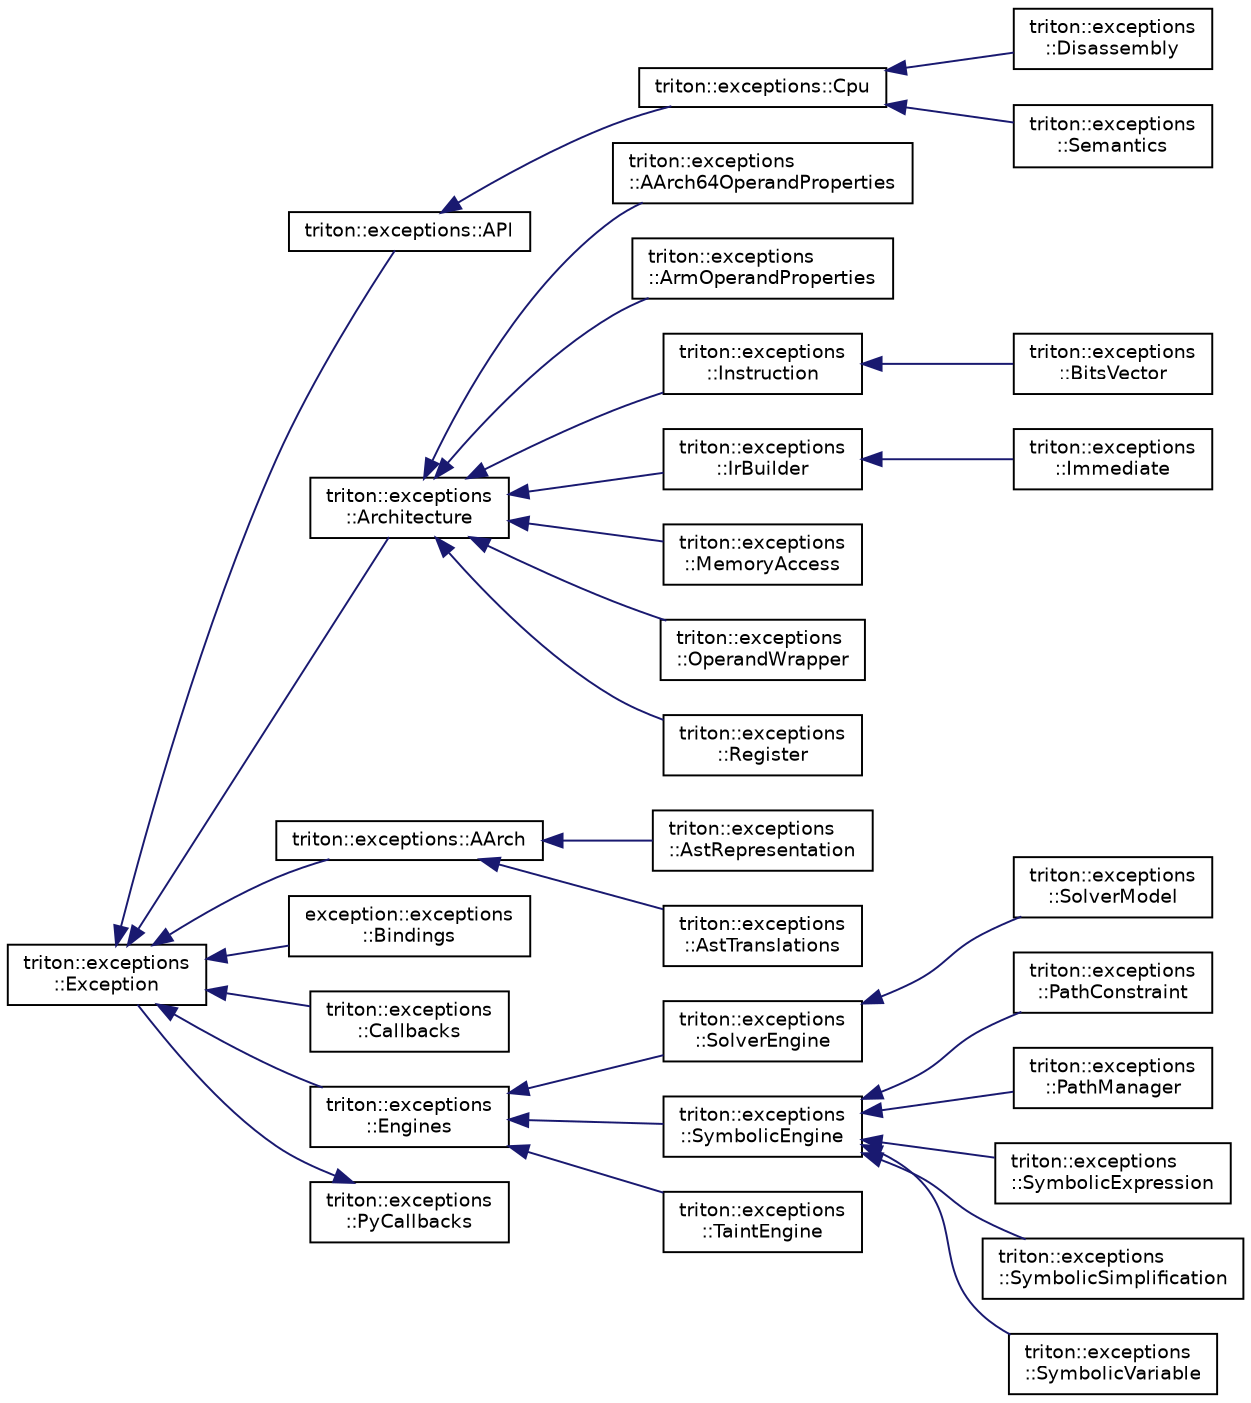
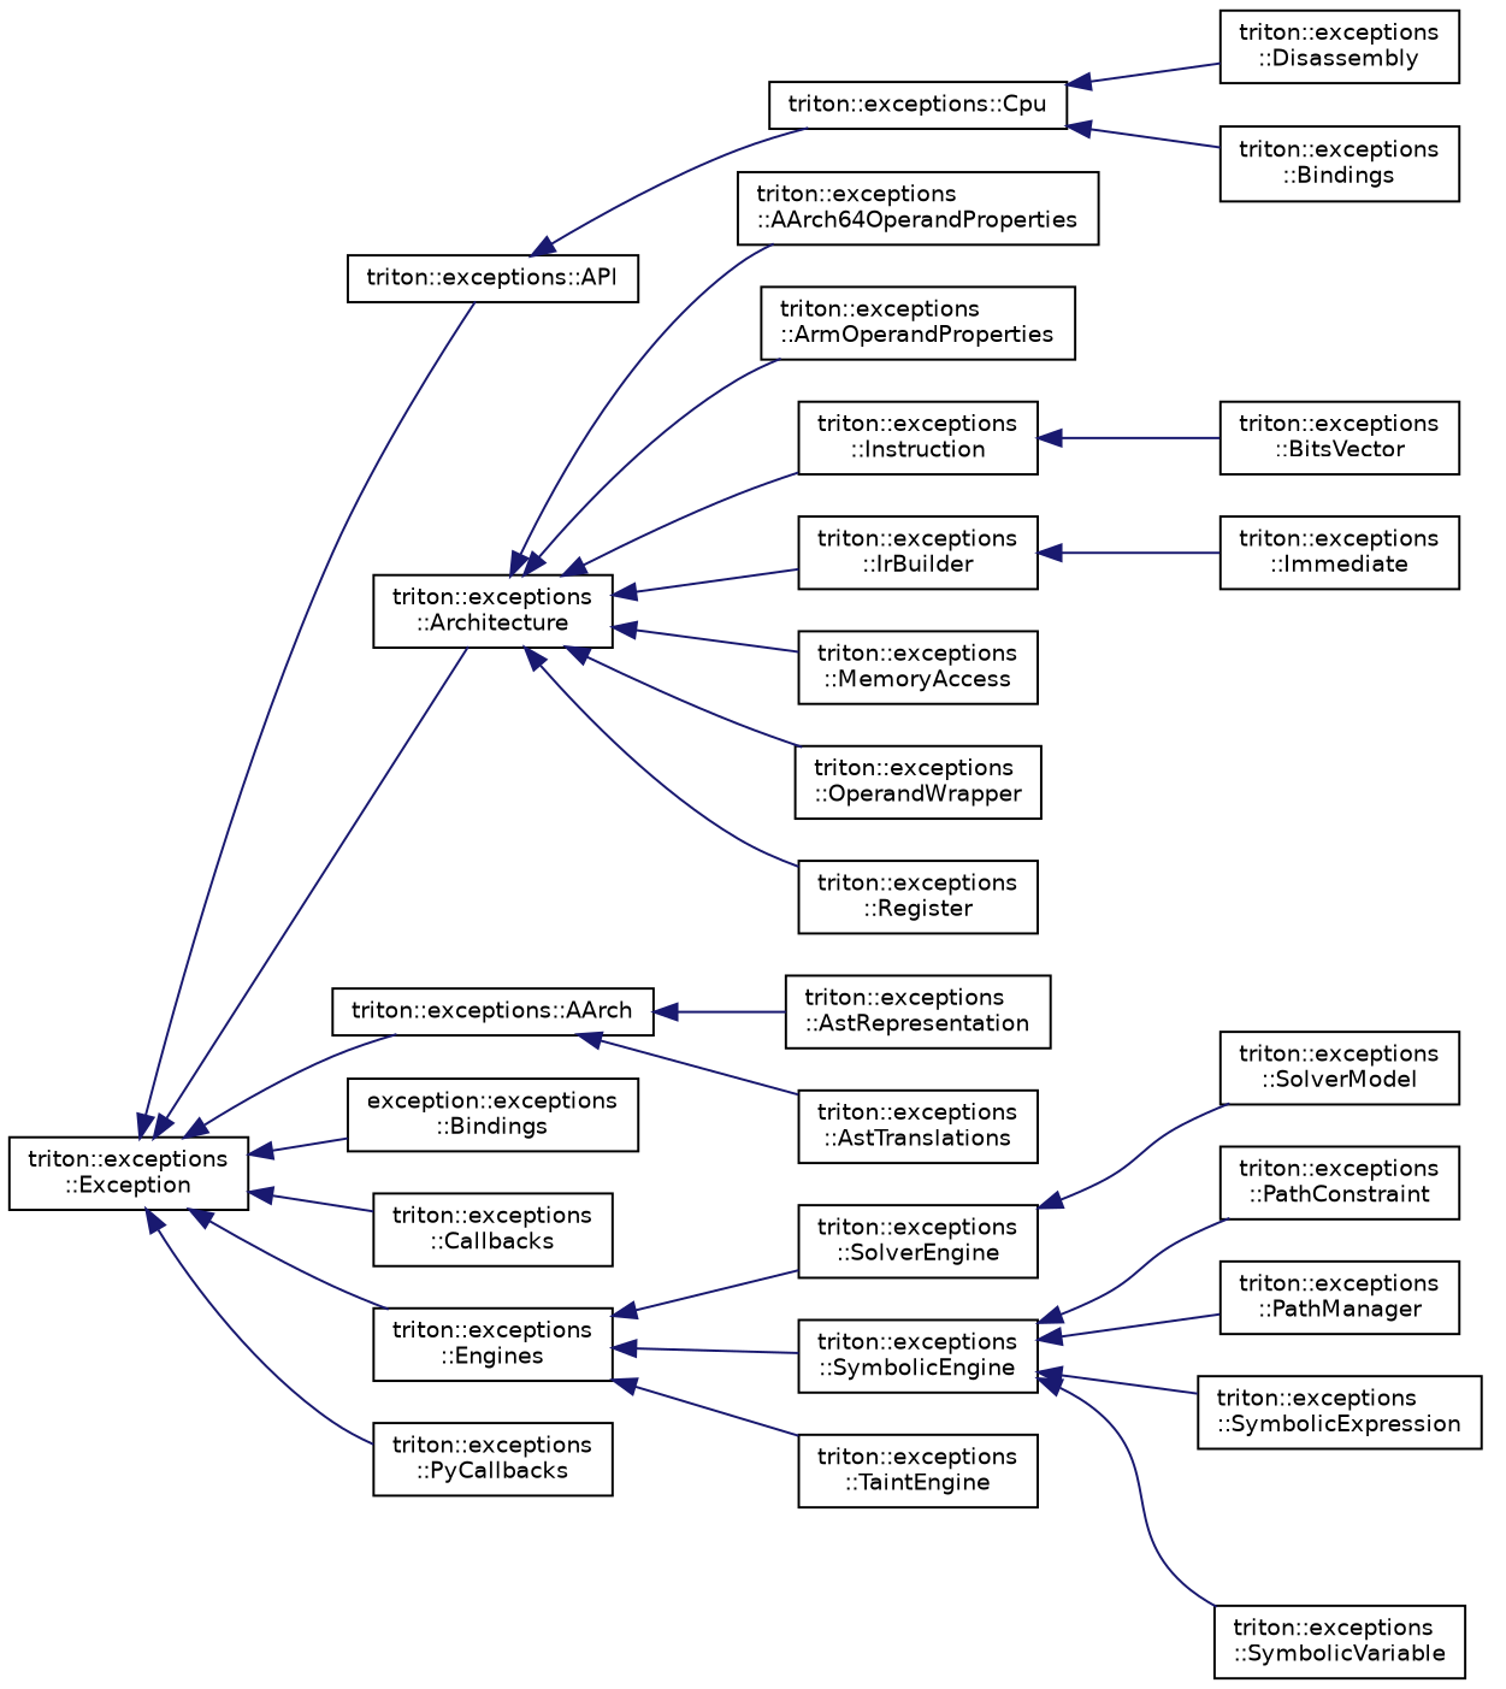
  digraph {
    rankdir=LR
    node [color=black fillcolor=white fontname=Helvetica fontsize=10 shape=record style=filled]
    edge [color=midnightblue dir=back fontname=Helvetica fontsize=10 labelfontname=Helvetica labelfontsize=10 style=solid]
    n1 [height=0.2 label="triton::exceptions\l::Exception" width=0.4]
    n2 [height=0.2 label="triton::exceptions::API" width=0.4]
    n3 [height=0.2 label="triton::exceptions\l::Architecture" width=0.4]
    n4 [height=0.2 label="triton::exceptions::AArch" width=0.4]
    n5 [height=0.2 label="exception::exceptions\l::Bindings" width=0.4]
    n6 [height=0.2 label="triton::exceptions\l::Callbacks" width=0.4]
    n7 [height=0.2 label="triton::exceptions\l::Engines" width=0.4]
    n8 [height=0.2 label="triton::exceptions\l::PyCallbacks" width=0.4]
    n9 [height=0.2 label="triton::exceptions::Cpu" width=0.4]
    n10 [height=0.2 label="triton::exceptions\l::AArch64OperandProperties" width=0.4]
    n11 [height=0.2 label="triton::exceptions\l::ArmOperandProperties" width=0.4]
    n12 [height=0.2 label="triton::exceptions\l::Instruction" width=0.4]
    n13 [height=0.2 label="triton::exceptions\l::IrBuilder" width=0.4]
    n14 [height=0.2 label="triton::exceptions\l::MemoryAccess" width=0.4]
    n15 [height=0.2 label="triton::exceptions\l::OperandWrapper" width=0.4]
    n16 [height=0.2 label="triton::exceptions\l::Register" width=0.4]
    n17 [height=0.2 label="triton::exceptions\l::AstRepresentation" width=0.4]
    n18 [height=0.2 label="triton::exceptions\l::AstTranslations" width=0.4]
    n19 [height=0.2 label="triton::exceptions\l::SolverEngine" width=0.4]
    n20 [height=0.2 label="triton::exceptions\l::SymbolicEngine" width=0.4]
    n21 [height=0.2 label="triton::exceptions\l::TaintEngine" width=0.4]
    n22 [height=0.2 label="triton::exceptions\l::BitsVector" width=0.4]
    n23 [height=0.2 label="triton::exceptions\l::Disassembly" width=0.4]
-   n24 [height=0.2 label="triton::exceptions\l::Semantics" width=0.4]
+   n24 [height=0.2 label="triton::exceptions\l::Bindings" width=0.4]
    n25 [height=0.2 label="triton::exceptions\l::Immediate" width=0.4]
    n26 [height=0.2 label="triton::exceptions\l::SolverModel" width=0.4]
    n27 [height=0.2 label="triton::exceptions\l::PathConstraint" width=0.4]
    n28 [height=0.2 label="triton::exceptions\l::PathManager" width=0.4]
    n29 [height=0.2 label="triton::exceptions\l::SymbolicExpression" width=0.4]
-   n30 [height=0.2 label="triton::exceptions\l::SymbolicSimplification" width=0.4]
    n31 [height=0.2 label="triton::exceptions\l::SymbolicVariable" width=0.4]
    n1 -> n2
    n1 -> n3
    n1 -> n4
    n1 -> n5
    n1 -> n6
    n1 -> n7
-   n8 -> n1
+   n1 -> n8
    n2 -> n9
    n3 -> n10
    n3 -> n11
    n3 -> n12
    n3 -> n13
    n3 -> n14
    n3 -> n15
    n3 -> n16
    n4 -> n17
    n4 -> n18
    n7 -> n19
    n7 -> n20
    n7 -> n21
    n9 -> n23
    n9 -> n24
    n12 -> n22
    n13 -> n25
    n19 -> n26
    n20 -> n27
    n20 -> n28
    n20 -> n29
-   n20 -> n30
    n20 -> n31
  }
